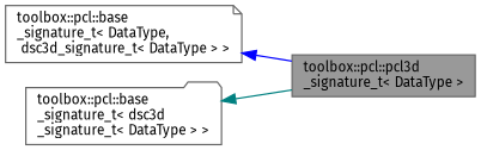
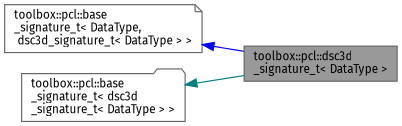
  digraph {
    rankdir=LR
    fontname="Fira Sans"
    node [color=gray40 fillcolor=white fontname="Fira Sans" fontsize=10 style=filled]
    edge [dir=back fontname="Fira Sans" fontsize=10 labelfontname=Helvetica labelfontsize=10 style=solid]
-   n1 [fillcolor=grey60 fontcolor=black height=0.2 label="toolbox::pcl::pcl3d\l_signature_t\< DataType \>" shape=box width=0.4]
+   n1 [fillcolor=grey60 fontcolor=black height=0.2 label="toolbox::pcl::dsc3d\l_signature_t\< DataType \>" shape=box width=0.4]
    n2 [height=0.2 label="toolbox::pcl::base\l_signature_t\< DataType,\l dsc3d_signature_t\< DataType \> \>" shape=note width=0.4]
    n3 [height=0.2 label="toolbox::pcl::base\l_signature_t\< dsc3d\l_signature_t\< DataType \> \>" shape=folder width=0.4]
    n2 -> n1 [color=blue]
    n3 -> n1 [color=teal]
  }
